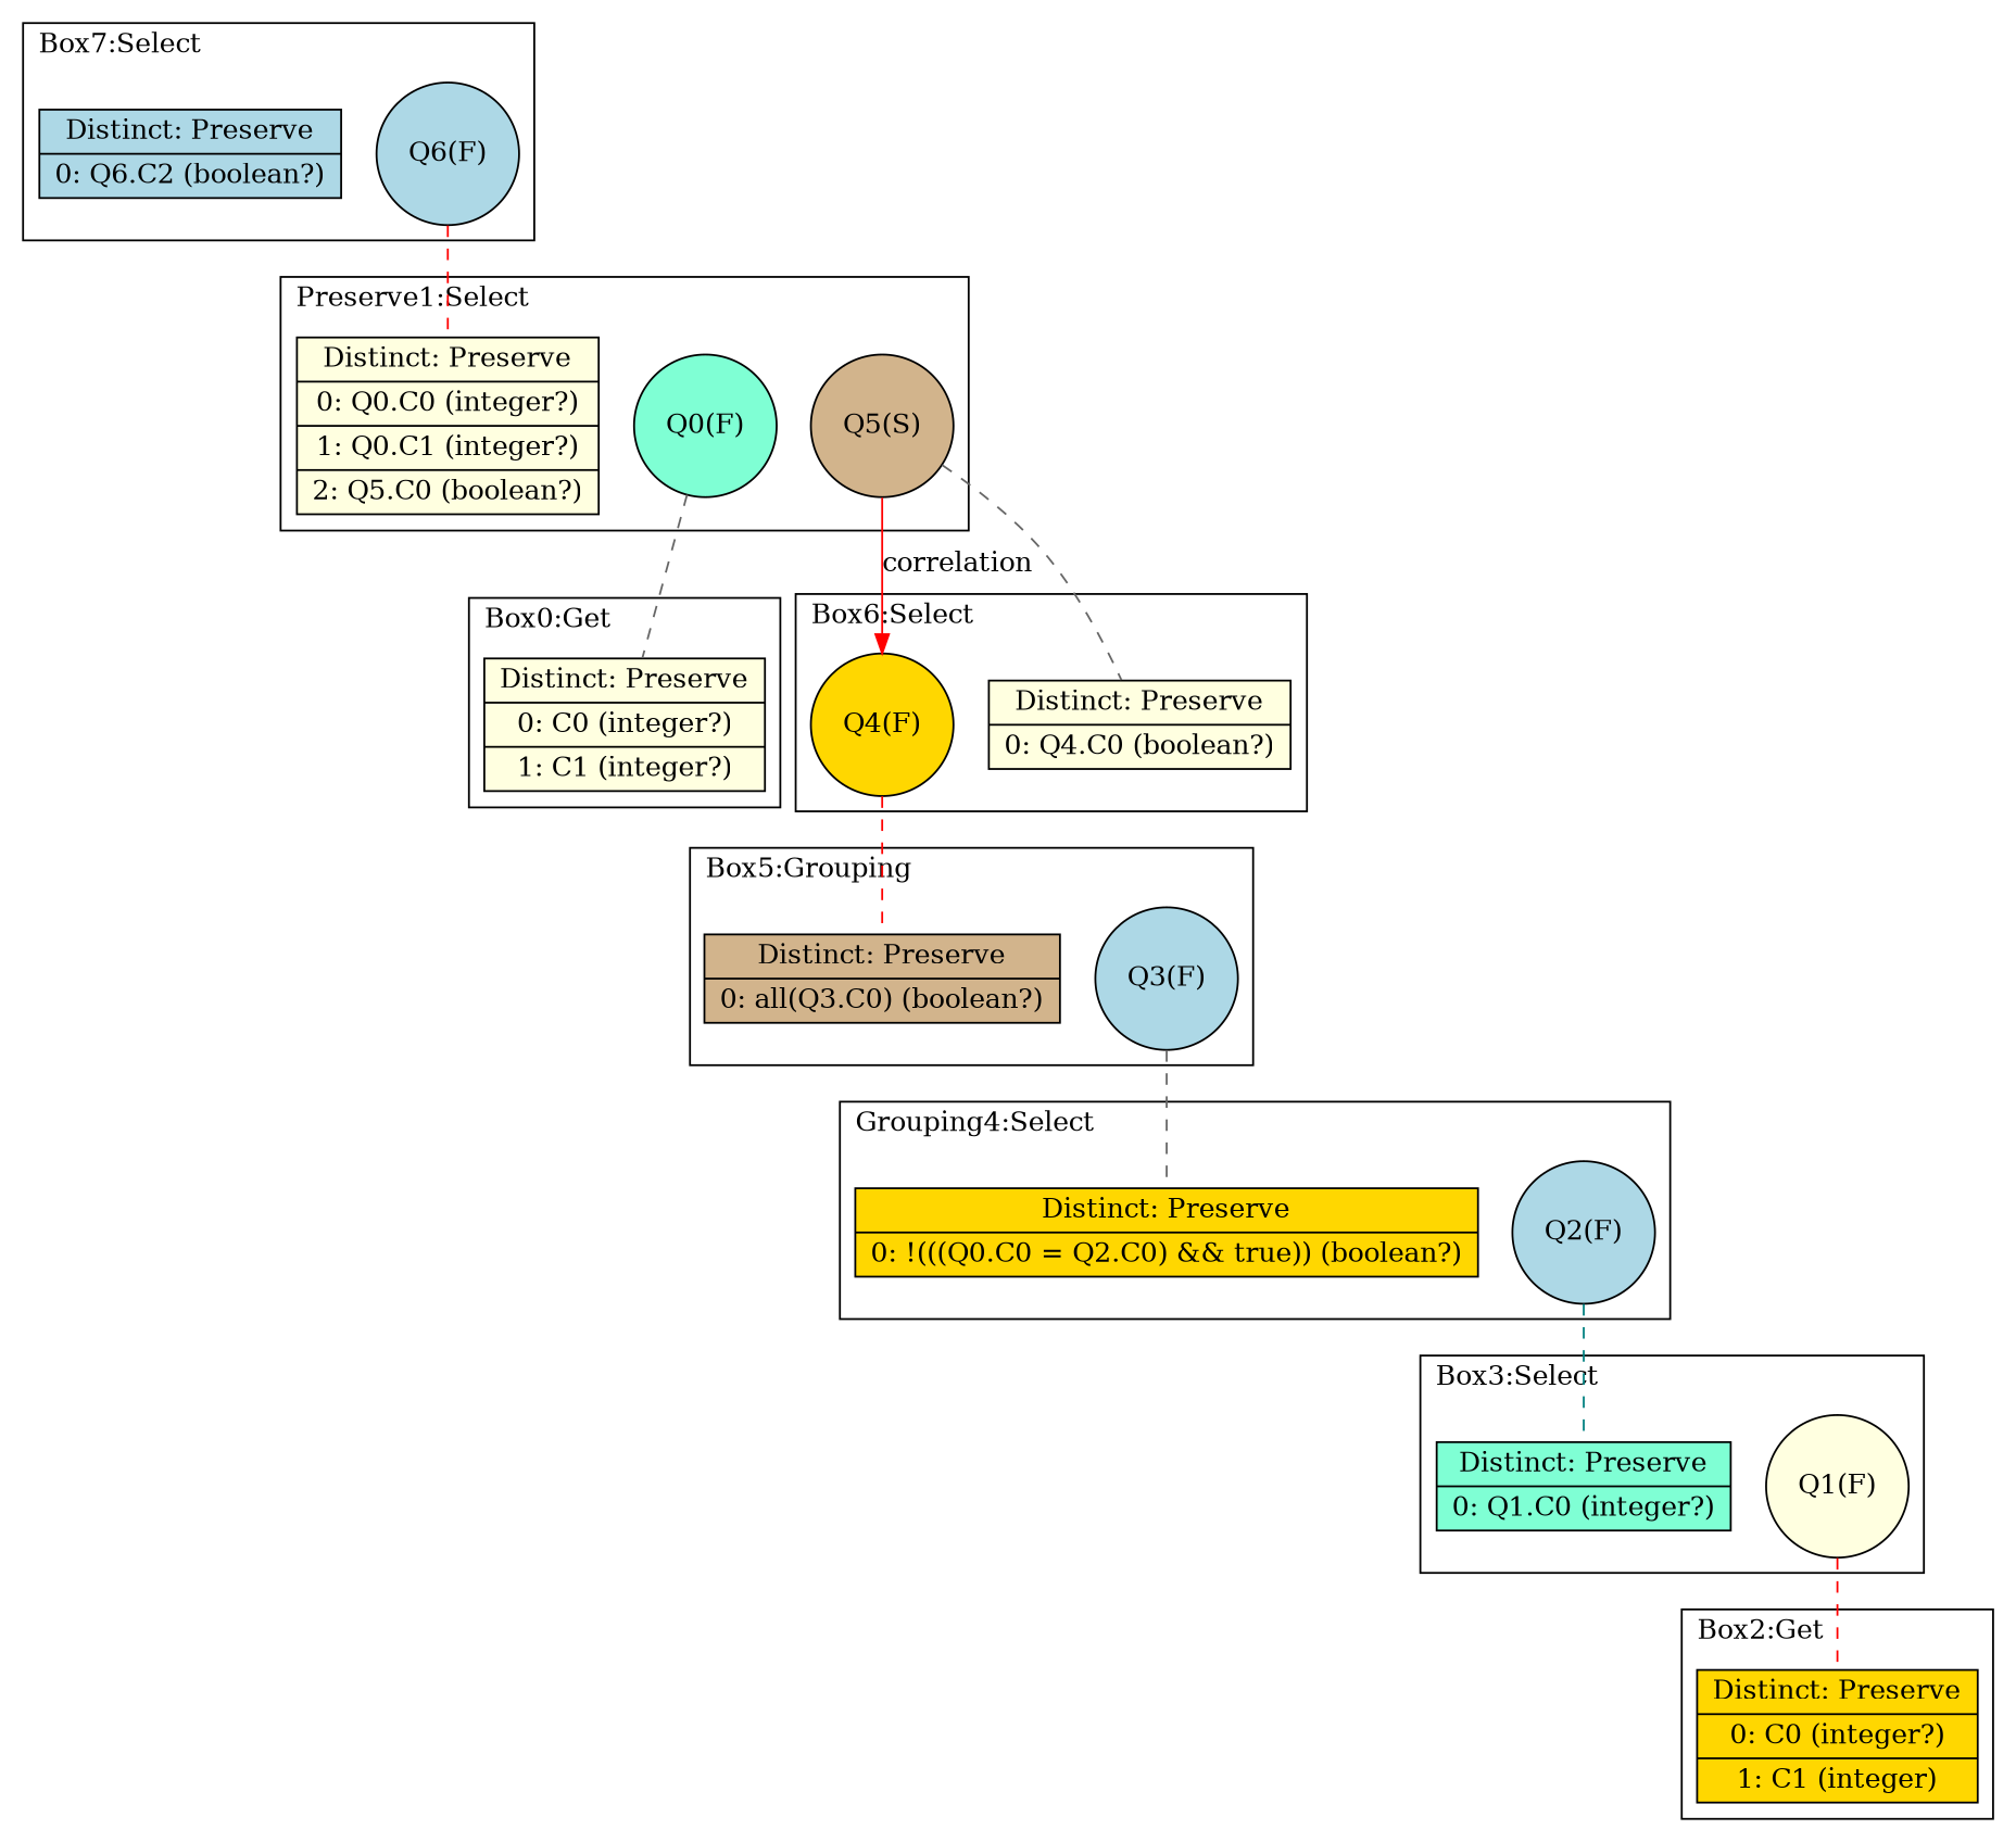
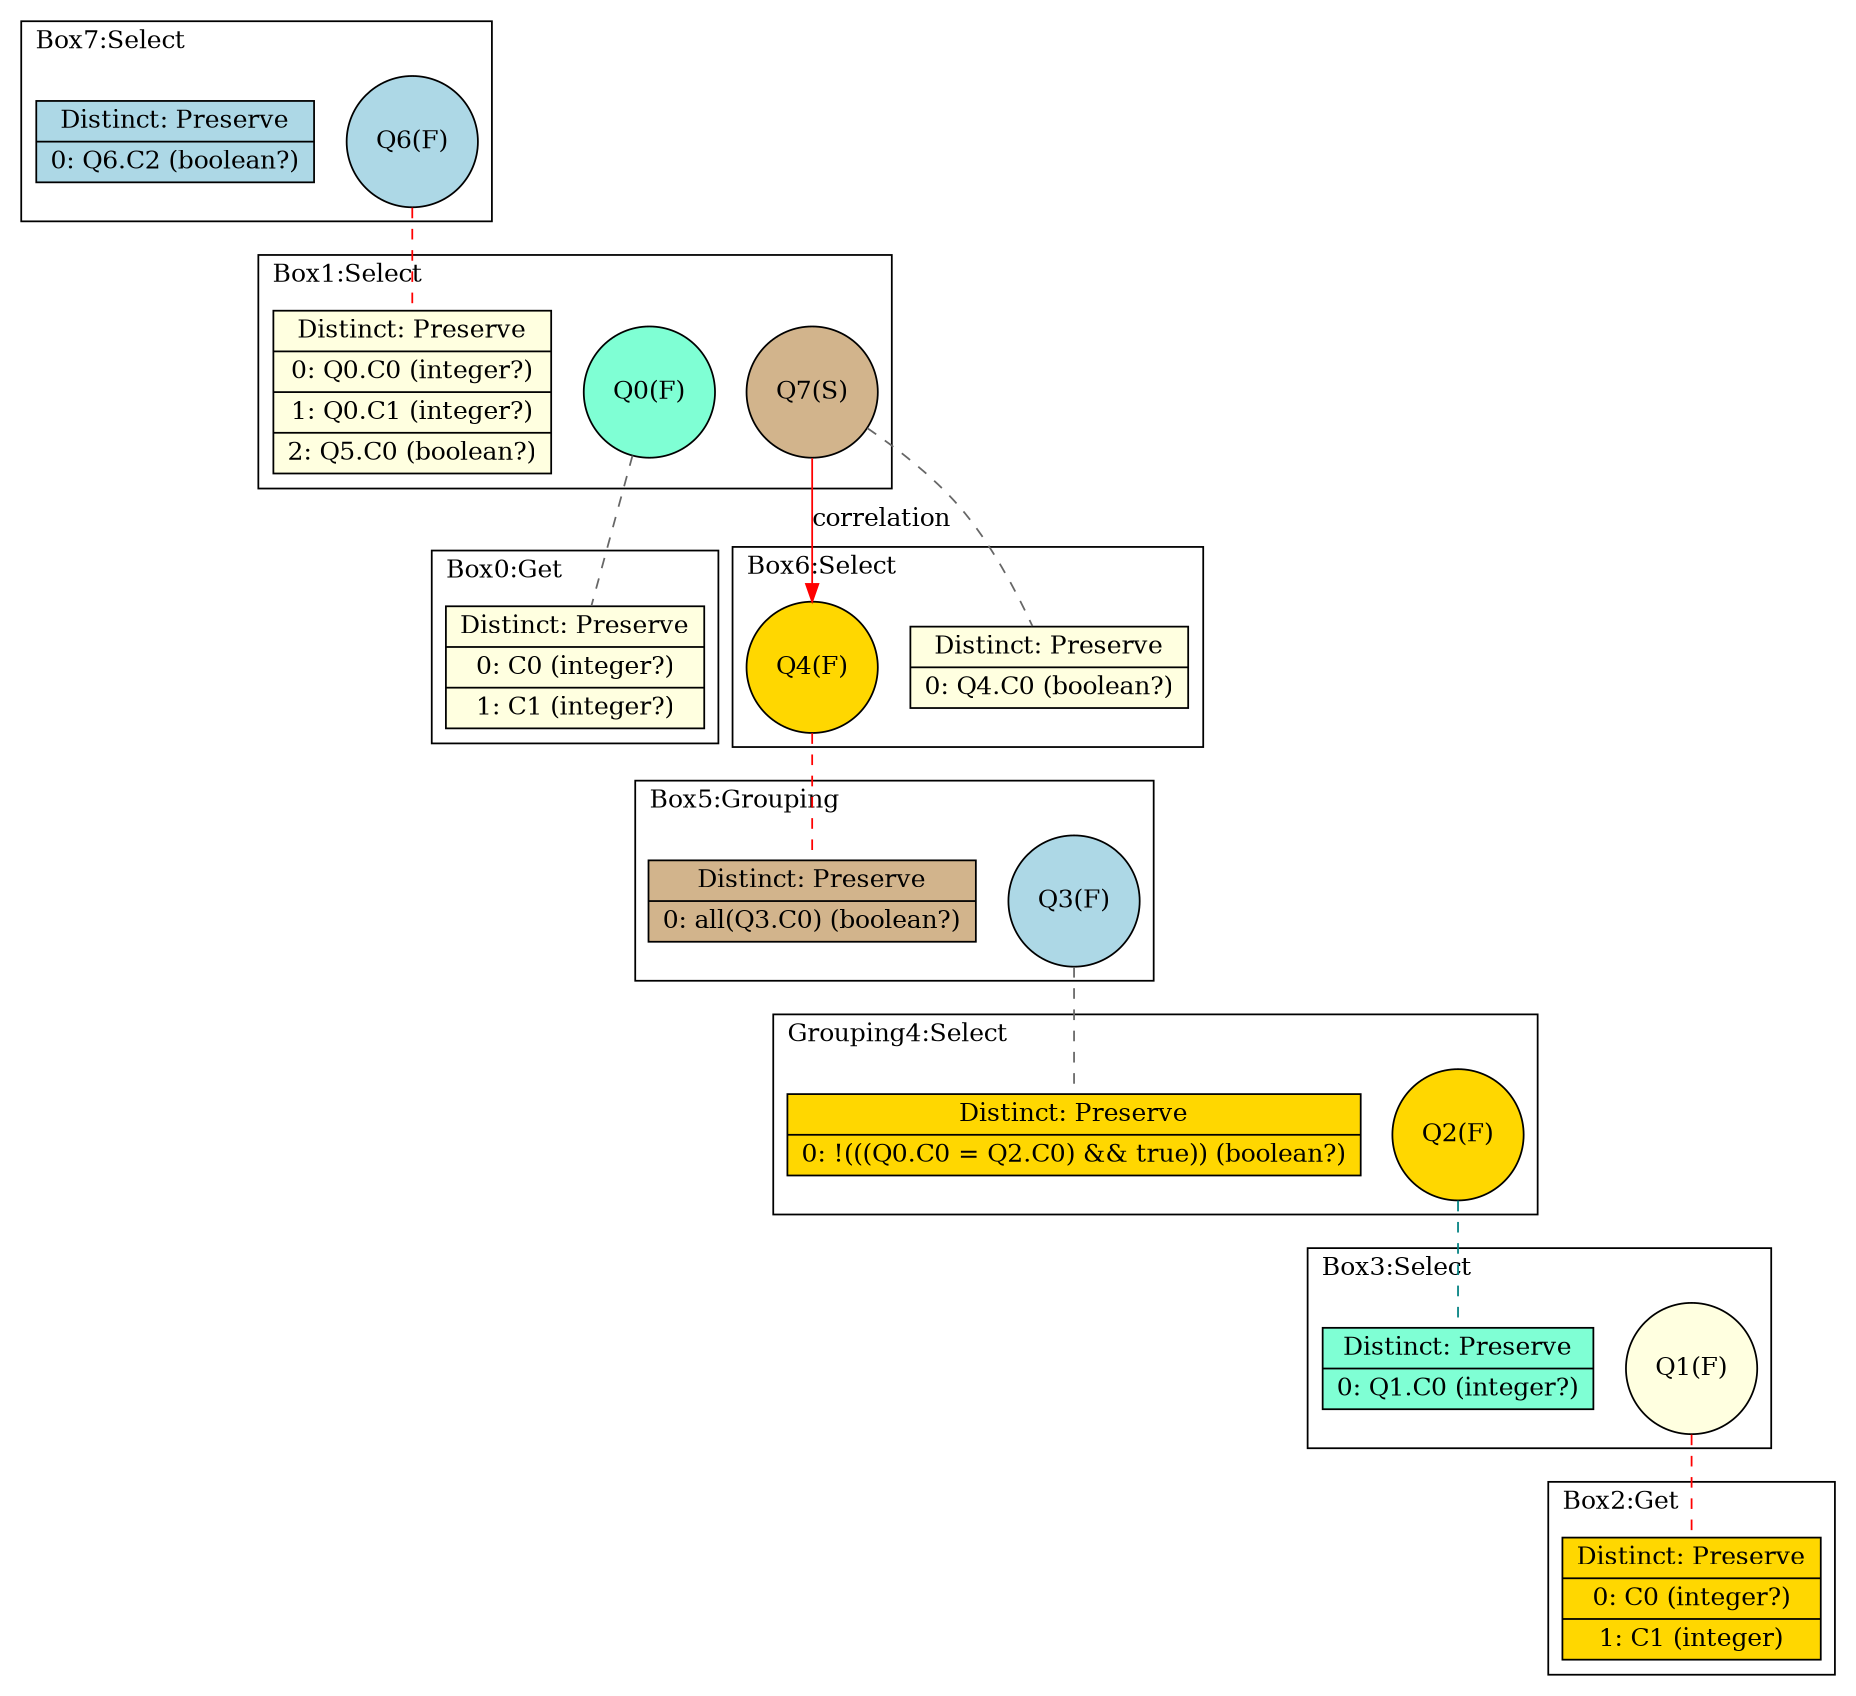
  digraph {
    compound=true
    labeljust=l
    node [fillcolor=lightblue shape=record style=filled]
    edge [arrowhead=none color=red style=dashed]
    n1 [label="Q6(F)" shape=circle]
    n2 [label="{ Distinct: Preserve| 0: Q6.C2 (boolean?) }"]
    n3 [fillcolor=aquamarine label="Q0(F)" shape=circle]
-   n4 [fillcolor=tan label="Q5(S)" shape=circle]
+   n4 [fillcolor=tan label="Q7(S)" shape=circle]
    n5 [fillcolor=lightyellow label="{ Distinct: Preserve| 0: Q0.C0 (integer?)| 1: Q0.C1 (integer?)| 2: Q5.C0 (boolean?) }"]
    n6 [fillcolor=lightyellow label="{ Distinct: Preserve| 0: C0 (integer?)| 1: C1 (integer?) }"]
    n7 [fillcolor=gold label="Q4(F)" shape=circle]
    n8 [fillcolor=lightyellow label="{ Distinct: Preserve| 0: Q4.C0 (boolean?) }"]
    n9 [label="Q3(F)" shape=circle]
    n10 [fillcolor=tan label="{ Distinct: Preserve| 0: all(Q3.C0) (boolean?) }"]
-   n11 [label="Q2(F)" shape=circle]
+   n11 [fillcolor=gold label="Q2(F)" shape=circle]
    n12 [fillcolor=gold label="{ Distinct: Preserve| 0: !(((Q0.C0 = Q2.C0) && true)) (boolean?) }"]
    n13 [fillcolor=lightyellow label="Q1(F)" shape=circle]
    n14 [fillcolor=aquamarine label="{ Distinct: Preserve| 0: Q1.C0 (integer?) }"]
    n15 [fillcolor=gold label="{ Distinct: Preserve| 0: C0 (integer?)| 1: C1 (integer) }"]
    subgraph cluster_1 {
      label="Box7:Select"
      n2
      subgraph sub_2 {
        label="Box7:Select"
        rank=same
        n1
      }
    }
    subgraph cluster_3 {
-     label="Preserve1:Select"
+     label="Box1:Select"
      n5
      subgraph sub_4 {
        label="Box1:Select"
        rank=same
        n3
        n4
      }
    }
    subgraph cluster_5 {
      label="Box0:Get"
      n6
      subgraph sub_6 {
        label="Box0:Get"
        rank=same
      }
    }
    subgraph cluster_7 {
      label="Box6:Select"
      n8
      subgraph sub_8 {
        label="Box6:Select"
        rank=same
        n7
      }
    }
    subgraph cluster_9 {
      label="Box5:Grouping"
      n10
      subgraph sub_10 {
        label="Box5:Grouping"
        rank=same
        n9
      }
    }
    subgraph cluster_11 {
      label="Grouping4:Select"
      n12
      subgraph sub_12 {
        label="Box4:Select"
        rank=same
        n11
      }
    }
    subgraph cluster_13 {
      label="Box3:Select"
      n14
      subgraph sub_14 {
        label="Box3:Select"
        rank=same
        n13
      }
    }
    subgraph cluster_15 {
      label="Box2:Get"
      n15
      subgraph sub_16 {
        label="Box2:Get"
        rank=same
      }
    }
    n1 -> n5
    n3 -> n6 [color=gray40]
    n4 -> n7 [label=correlation style=filled arrowhead=""]
    n4 -> n8 [color=gray40]
    n7 -> n10
    n9 -> n12 [color=gray40]
    n11 -> n14 [color=teal]
    n13 -> n15
  }
